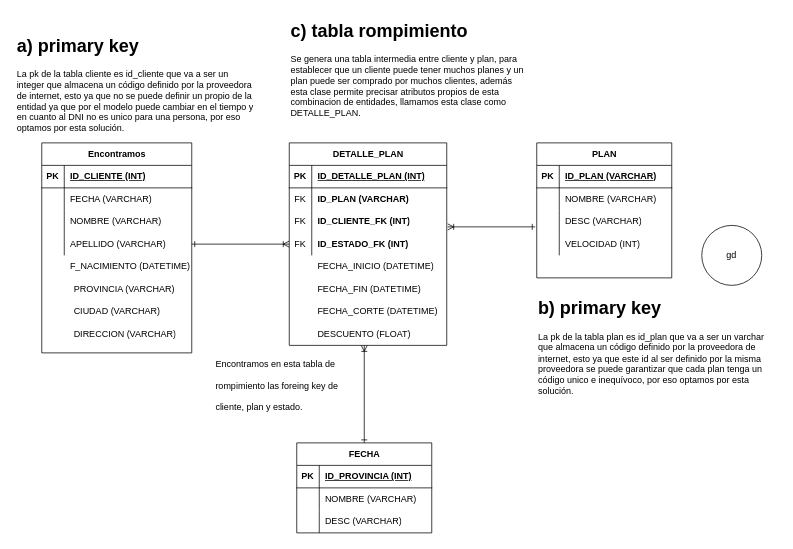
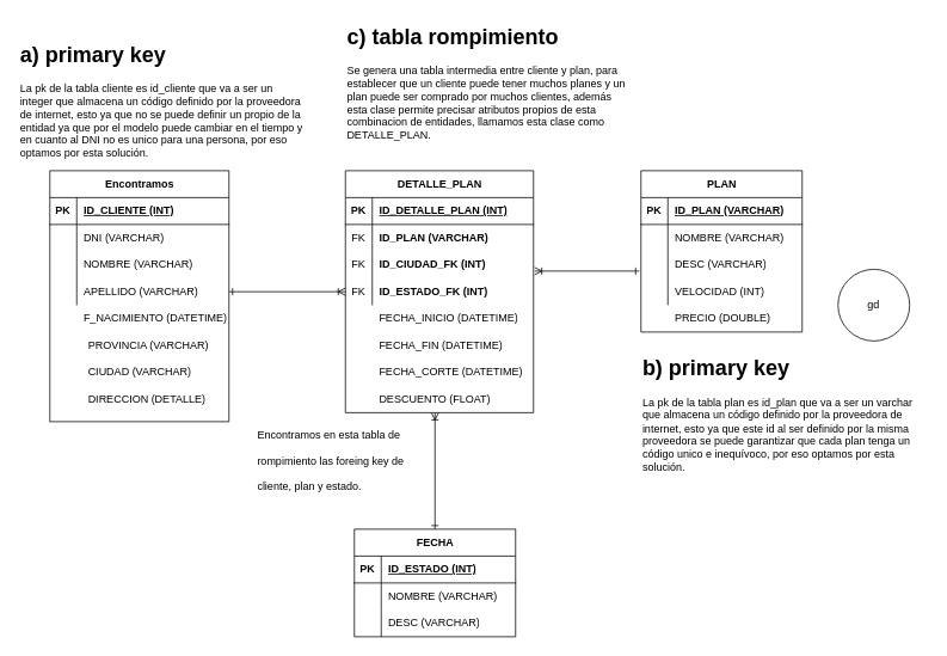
  <mxCell id="0" />
  <mxCell id="1" parent="0" />
  <mxCell id="2" value="Encontramos" style="shape=table;startSize=30;container=1;collapsible=1;childLayout=tableLayout;fixedRows=1;rowLines=0;fontStyle=1;align=center;resizeLast=1;html=1;" vertex="1" parent="1"><mxGeometry x="55" y="190" width="200" height="280" as="geometry" /></mxCell>
  <mxCell id="3" value="" style="shape=tableRow;horizontal=0;startSize=0;swimlaneHead=0;swimlaneBody=0;fillColor=none;collapsible=0;dropTarget=0;points=[[0,0.5],[1,0.5]];portConstraint=eastwest;top=0;left=0;right=0;bottom=1;" vertex="1" parent="2"><mxGeometry y="30" width="200" height="30" as="geometry" /></mxCell>
  <mxCell id="4" value="PK" style="shape=partialRectangle;connectable=0;fillColor=none;top=0;left=0;bottom=0;right=0;fontStyle=1;overflow=hidden;whiteSpace=wrap;html=1;" vertex="1" parent="3"><mxGeometry width="30" height="30" as="geometry"><mxRectangle width="30" height="30" as="alternateBounds" /></mxGeometry></mxCell>
  <mxCell id="5" value="ID_CLIENTE (INT)" style="shape=partialRectangle;connectable=0;fillColor=none;top=0;left=0;bottom=0;right=0;align=left;spacingLeft=6;fontStyle=5;overflow=hidden;whiteSpace=wrap;html=1;" vertex="1" parent="3"><mxGeometry x="30" width="170" height="30" as="geometry"><mxRectangle width="170" height="30" as="alternateBounds" /></mxGeometry></mxCell>
  <mxCell id="6" value="" style="shape=tableRow;horizontal=0;startSize=0;swimlaneHead=0;swimlaneBody=0;fillColor=none;collapsible=0;dropTarget=0;points=[[0,0.5],[1,0.5]];portConstraint=eastwest;top=0;left=0;right=0;bottom=0;" vertex="1" parent="2"><mxGeometry y="60" width="200" height="30" as="geometry" /></mxCell>
  <mxCell id="7" value="" style="shape=partialRectangle;connectable=0;fillColor=none;top=0;left=0;bottom=0;right=0;editable=1;overflow=hidden;whiteSpace=wrap;html=1;" vertex="1" parent="6"><mxGeometry width="30" height="30" as="geometry"><mxRectangle width="30" height="30" as="alternateBounds" /></mxGeometry></mxCell>
- <mxCell id="8" value="FECHA (VARCHAR)" style="shape=partialRectangle;connectable=0;fillColor=none;top=0;left=0;bottom=0;right=0;align=left;spacingLeft=6;overflow=hidden;whiteSpace=wrap;html=1;" vertex="1" parent="6"><mxGeometry x="30" width="170" height="30" as="geometry"><mxRectangle width="170" height="30" as="alternateBounds" /></mxGeometry></mxCell>
+ <mxCell id="8" value="DNI (VARCHAR)" style="shape=partialRectangle;connectable=0;fillColor=none;top=0;left=0;bottom=0;right=0;align=left;spacingLeft=6;overflow=hidden;whiteSpace=wrap;html=1;" vertex="1" parent="6"><mxGeometry x="30" width="170" height="30" as="geometry"><mxRectangle width="170" height="30" as="alternateBounds" /></mxGeometry></mxCell>
  <mxCell id="9" value="" style="shape=tableRow;horizontal=0;startSize=0;swimlaneHead=0;swimlaneBody=0;fillColor=none;collapsible=0;dropTarget=0;points=[[0,0.5],[1,0.5]];portConstraint=eastwest;top=0;left=0;right=0;bottom=0;" vertex="1" parent="2"><mxGeometry y="90" width="200" height="30" as="geometry" /></mxCell>
  <mxCell id="10" value="" style="shape=partialRectangle;connectable=0;fillColor=none;top=0;left=0;bottom=0;right=0;editable=1;overflow=hidden;whiteSpace=wrap;html=1;" vertex="1" parent="9"><mxGeometry width="30" height="30" as="geometry"><mxRectangle width="30" height="30" as="alternateBounds" /></mxGeometry></mxCell>
  <mxCell id="11" value="NOMBRE (VARCHAR)" style="shape=partialRectangle;connectable=0;fillColor=none;top=0;left=0;bottom=0;right=0;align=left;spacingLeft=6;overflow=hidden;whiteSpace=wrap;html=1;" vertex="1" parent="9"><mxGeometry x="30" width="170" height="30" as="geometry"><mxRectangle width="170" height="30" as="alternateBounds" /></mxGeometry></mxCell>
  <mxCell id="12" value="" style="shape=tableRow;horizontal=0;startSize=0;swimlaneHead=0;swimlaneBody=0;fillColor=none;collapsible=0;dropTarget=0;points=[[0,0.5],[1,0.5]];portConstraint=eastwest;top=0;left=0;right=0;bottom=0;" vertex="1" parent="2"><mxGeometry y="120" width="200" height="30" as="geometry" /></mxCell>
  <mxCell id="13" value="" style="shape=partialRectangle;connectable=0;fillColor=none;top=0;left=0;bottom=0;right=0;editable=1;overflow=hidden;whiteSpace=wrap;html=1;" vertex="1" parent="12"><mxGeometry width="30" height="30" as="geometry"><mxRectangle width="30" height="30" as="alternateBounds" /></mxGeometry></mxCell>
  <mxCell id="14" value="APELLIDO (VARCHAR)" style="shape=partialRectangle;connectable=0;fillColor=none;top=0;left=0;bottom=0;right=0;align=left;spacingLeft=6;overflow=hidden;whiteSpace=wrap;html=1;" vertex="1" parent="12"><mxGeometry x="30" width="170" height="30" as="geometry"><mxRectangle width="170" height="30" as="alternateBounds" /></mxGeometry></mxCell>
  <mxCell id="15" value="F_NACIMIENTO (DATETIME)" style="shape=partialRectangle;connectable=0;fillColor=none;top=0;left=0;bottom=0;right=0;align=left;spacingLeft=6;overflow=hidden;whiteSpace=wrap;html=1;" vertex="1" parent="1"><mxGeometry x="85" y="340" width="170" height="30" as="geometry"><mxRectangle width="150" height="30" as="alternateBounds" /></mxGeometry></mxCell>
  <mxCell id="16" value="" style="shape=tableRow;horizontal=0;startSize=0;swimlaneHead=0;swimlaneBody=0;fillColor=none;collapsible=0;dropTarget=0;points=[[0,0.5],[1,0.5]];portConstraint=eastwest;top=0;left=0;right=0;bottom=0;" vertex="1" parent="1"><mxGeometry x="75" y="370" width="180" height="30" as="geometry" /></mxCell>
  <mxCell id="17" value="" style="shape=partialRectangle;connectable=0;fillColor=none;top=0;left=0;bottom=0;right=0;editable=1;overflow=hidden;whiteSpace=wrap;html=1;" vertex="1" parent="16"><mxGeometry width="30" height="30" as="geometry"><mxRectangle width="30" height="30" as="alternateBounds" /></mxGeometry></mxCell>
  <mxCell id="18" value="PROVINCIA (VARCHAR)" style="shape=partialRectangle;connectable=0;fillColor=none;top=0;left=0;bottom=0;right=0;align=left;spacingLeft=6;overflow=hidden;whiteSpace=wrap;html=1;" vertex="1" parent="16"><mxGeometry x="15" width="150" height="30" as="geometry"><mxRectangle width="150" height="30" as="alternateBounds" /></mxGeometry></mxCell>
  <mxCell id="19" value="" style="shape=tableRow;horizontal=0;startSize=0;swimlaneHead=0;swimlaneBody=0;fillColor=none;collapsible=0;dropTarget=0;points=[[0,0.5],[1,0.5]];portConstraint=eastwest;top=0;left=0;right=0;bottom=0;" vertex="1" parent="1"><mxGeometry x="75" y="390" width="180" height="30" as="geometry" /></mxCell>
  <mxCell id="20" value="" style="shape=partialRectangle;connectable=0;fillColor=none;top=0;left=0;bottom=0;right=0;editable=1;overflow=hidden;whiteSpace=wrap;html=1;" vertex="1" parent="19"><mxGeometry width="30" height="30" as="geometry"><mxRectangle width="30" height="30" as="alternateBounds" /></mxGeometry></mxCell>
  <mxCell id="21" value="CIUDAD (VARCHAR)" style="shape=partialRectangle;connectable=0;fillColor=none;top=0;left=0;bottom=0;right=0;align=left;spacingLeft=6;overflow=hidden;whiteSpace=wrap;html=1;" vertex="1" parent="19"><mxGeometry x="15" y="10" width="150" height="30" as="geometry"><mxRectangle width="150" height="30" as="alternateBounds" /></mxGeometry></mxCell>
  <mxCell id="22" value="" style="shape=tableRow;horizontal=0;startSize=0;swimlaneHead=0;swimlaneBody=0;fillColor=none;collapsible=0;dropTarget=0;points=[[0,0.5],[1,0.5]];portConstraint=eastwest;top=0;left=0;right=0;bottom=0;" vertex="1" parent="1"><mxGeometry x="75" y="420" width="180" height="30" as="geometry" /></mxCell>
  <mxCell id="23" value="" style="shape=partialRectangle;connectable=0;fillColor=none;top=0;left=0;bottom=0;right=0;editable=1;overflow=hidden;whiteSpace=wrap;html=1;" vertex="1" parent="22"><mxGeometry width="30" height="30" as="geometry"><mxRectangle width="30" height="30" as="alternateBounds" /></mxGeometry></mxCell>
- <mxCell id="24" value="DIRECCION (VARCHAR)" style="shape=partialRectangle;connectable=0;fillColor=none;top=0;left=0;bottom=0;right=0;align=left;spacingLeft=6;overflow=hidden;whiteSpace=wrap;html=1;" vertex="1" parent="22"><mxGeometry x="15" y="10" width="150" height="30" as="geometry"><mxRectangle width="150" height="30" as="alternateBounds" /></mxGeometry></mxCell>
+ <mxCell id="24" value="DIRECCION (DETALLE)" style="shape=partialRectangle;connectable=0;fillColor=none;top=0;left=0;bottom=0;right=0;align=left;spacingLeft=6;overflow=hidden;whiteSpace=wrap;html=1;" vertex="1" parent="22"><mxGeometry x="15" y="10" width="150" height="30" as="geometry"><mxRectangle width="150" height="30" as="alternateBounds" /></mxGeometry></mxCell>
  <mxCell id="25" value="DETALLE_PLAN" style="shape=table;startSize=30;container=1;collapsible=1;childLayout=tableLayout;fixedRows=1;rowLines=0;fontStyle=1;align=center;resizeLast=1;html=1;" vertex="1" parent="1"><mxGeometry x="385" y="190" width="210" height="270" as="geometry" /></mxCell>
  <mxCell id="26" value="" style="shape=tableRow;horizontal=0;startSize=0;swimlaneHead=0;swimlaneBody=0;fillColor=none;collapsible=0;dropTarget=0;points=[[0,0.5],[1,0.5]];portConstraint=eastwest;top=0;left=0;right=0;bottom=1;" vertex="1" parent="25"><mxGeometry y="30" width="210" height="30" as="geometry" /></mxCell>
  <mxCell id="27" value="PK" style="shape=partialRectangle;connectable=0;fillColor=none;top=0;left=0;bottom=0;right=0;fontStyle=1;overflow=hidden;whiteSpace=wrap;html=1;" vertex="1" parent="26"><mxGeometry width="30" height="30" as="geometry"><mxRectangle width="30" height="30" as="alternateBounds" /></mxGeometry></mxCell>
  <mxCell id="28" value="ID_DETALLE_PLAN (INT)" style="shape=partialRectangle;connectable=0;fillColor=none;top=0;left=0;bottom=0;right=0;align=left;spacingLeft=6;fontStyle=5;overflow=hidden;whiteSpace=wrap;html=1;" vertex="1" parent="26"><mxGeometry x="30" width="180" height="30" as="geometry"><mxRectangle width="180" height="30" as="alternateBounds" /></mxGeometry></mxCell>
  <mxCell id="29" value="" style="shape=tableRow;horizontal=0;startSize=0;swimlaneHead=0;swimlaneBody=0;fillColor=none;collapsible=0;dropTarget=0;points=[[0,0.5],[1,0.5]];portConstraint=eastwest;top=0;left=0;right=0;bottom=0;" vertex="1" parent="25"><mxGeometry y="60" width="210" height="30" as="geometry" /></mxCell>
  <mxCell id="30" value="FK" style="shape=partialRectangle;connectable=0;fillColor=none;top=0;left=0;bottom=0;right=0;editable=1;overflow=hidden;whiteSpace=wrap;html=1;" vertex="1" parent="29"><mxGeometry width="30" height="30" as="geometry"><mxRectangle width="30" height="30" as="alternateBounds" /></mxGeometry></mxCell>
  <mxCell id="31" value="&lt;b&gt;ID_PLAN (VARCHAR)&lt;/b&gt;" style="shape=partialRectangle;connectable=0;fillColor=none;top=0;left=0;bottom=0;right=0;align=left;spacingLeft=6;overflow=hidden;whiteSpace=wrap;html=1;" vertex="1" parent="29"><mxGeometry x="30" width="180" height="30" as="geometry"><mxRectangle width="180" height="30" as="alternateBounds" /></mxGeometry></mxCell>
  <mxCell id="32" value="" style="shape=tableRow;horizontal=0;startSize=0;swimlaneHead=0;swimlaneBody=0;fillColor=none;collapsible=0;dropTarget=0;points=[[0,0.5],[1,0.5]];portConstraint=eastwest;top=0;left=0;right=0;bottom=0;" vertex="1" parent="25"><mxGeometry y="90" width="210" height="30" as="geometry" /></mxCell>
  <mxCell id="33" value="FK" style="shape=partialRectangle;connectable=0;fillColor=none;top=0;left=0;bottom=0;right=0;editable=1;overflow=hidden;whiteSpace=wrap;html=1;" vertex="1" parent="32"><mxGeometry width="30" height="30" as="geometry"><mxRectangle width="30" height="30" as="alternateBounds" /></mxGeometry></mxCell>
- <mxCell id="34" value="&lt;b&gt;ID_CLIENTE_FK (INT)&lt;/b&gt;" style="shape=partialRectangle;connectable=0;fillColor=none;top=0;left=0;bottom=0;right=0;align=left;spacingLeft=6;overflow=hidden;whiteSpace=wrap;html=1;" vertex="1" parent="32"><mxGeometry x="30" width="180" height="30" as="geometry"><mxRectangle width="180" height="30" as="alternateBounds" /></mxGeometry></mxCell>
+ <mxCell id="34" value="&lt;b&gt;ID_CIUDAD_FK (INT)&lt;/b&gt;" style="shape=partialRectangle;connectable=0;fillColor=none;top=0;left=0;bottom=0;right=0;align=left;spacingLeft=6;overflow=hidden;whiteSpace=wrap;html=1;" vertex="1" parent="32"><mxGeometry x="30" width="180" height="30" as="geometry"><mxRectangle width="180" height="30" as="alternateBounds" /></mxGeometry></mxCell>
  <mxCell id="35" value="" style="shape=tableRow;horizontal=0;startSize=0;swimlaneHead=0;swimlaneBody=0;fillColor=none;collapsible=0;dropTarget=0;points=[[0,0.5],[1,0.5]];portConstraint=eastwest;top=0;left=0;right=0;bottom=0;" vertex="1" parent="25"><mxGeometry y="120" width="210" height="30" as="geometry" /></mxCell>
  <mxCell id="36" value="FK" style="shape=partialRectangle;connectable=0;fillColor=none;top=0;left=0;bottom=0;right=0;editable=1;overflow=hidden;whiteSpace=wrap;html=1;" vertex="1" parent="35"><mxGeometry width="30" height="30" as="geometry"><mxRectangle width="30" height="30" as="alternateBounds" /></mxGeometry></mxCell>
  <mxCell id="37" value="&lt;b&gt;ID_ESTADO_FK (INT)&lt;/b&gt;" style="shape=partialRectangle;connectable=0;fillColor=none;top=0;left=0;bottom=0;right=0;align=left;spacingLeft=6;overflow=hidden;whiteSpace=wrap;html=1;" vertex="1" parent="35"><mxGeometry x="30" width="180" height="30" as="geometry"><mxRectangle width="180" height="30" as="alternateBounds" /></mxGeometry></mxCell>
  <mxCell id="38" value="PLAN" style="shape=table;startSize=30;container=1;collapsible=1;childLayout=tableLayout;fixedRows=1;rowLines=0;fontStyle=1;align=center;resizeLast=1;html=1;" vertex="1" parent="1"><mxGeometry x="715" y="190" width="180" height="180" as="geometry" /></mxCell>
  <mxCell id="39" value="" style="shape=tableRow;horizontal=0;startSize=0;swimlaneHead=0;swimlaneBody=0;fillColor=none;collapsible=0;dropTarget=0;points=[[0,0.5],[1,0.5]];portConstraint=eastwest;top=0;left=0;right=0;bottom=1;" vertex="1" parent="38"><mxGeometry y="30" width="180" height="30" as="geometry" /></mxCell>
  <mxCell id="40" value="PK" style="shape=partialRectangle;connectable=0;fillColor=none;top=0;left=0;bottom=0;right=0;fontStyle=1;overflow=hidden;whiteSpace=wrap;html=1;" vertex="1" parent="39"><mxGeometry width="30" height="30" as="geometry"><mxRectangle width="30" height="30" as="alternateBounds" /></mxGeometry></mxCell>
  <mxCell id="41" value="ID_PLAN (VARCHAR)" style="shape=partialRectangle;connectable=0;fillColor=none;top=0;left=0;bottom=0;right=0;align=left;spacingLeft=6;fontStyle=5;overflow=hidden;whiteSpace=wrap;html=1;" vertex="1" parent="39"><mxGeometry x="30" width="150" height="30" as="geometry"><mxRectangle width="150" height="30" as="alternateBounds" /></mxGeometry></mxCell>
  <mxCell id="42" value="" style="shape=tableRow;horizontal=0;startSize=0;swimlaneHead=0;swimlaneBody=0;fillColor=none;collapsible=0;dropTarget=0;points=[[0,0.5],[1,0.5]];portConstraint=eastwest;top=0;left=0;right=0;bottom=0;" vertex="1" parent="38"><mxGeometry y="60" width="180" height="30" as="geometry" /></mxCell>
  <mxCell id="43" value="" style="shape=partialRectangle;connectable=0;fillColor=none;top=0;left=0;bottom=0;right=0;editable=1;overflow=hidden;whiteSpace=wrap;html=1;" vertex="1" parent="42"><mxGeometry width="30" height="30" as="geometry"><mxRectangle width="30" height="30" as="alternateBounds" /></mxGeometry></mxCell>
  <mxCell id="44" value="NOMBRE (VARCHAR)" style="shape=partialRectangle;connectable=0;fillColor=none;top=0;left=0;bottom=0;right=0;align=left;spacingLeft=6;overflow=hidden;whiteSpace=wrap;html=1;" vertex="1" parent="42"><mxGeometry x="30" width="150" height="30" as="geometry"><mxRectangle width="150" height="30" as="alternateBounds" /></mxGeometry></mxCell>
  <mxCell id="45" value="" style="shape=tableRow;horizontal=0;startSize=0;swimlaneHead=0;swimlaneBody=0;fillColor=none;collapsible=0;dropTarget=0;points=[[0,0.5],[1,0.5]];portConstraint=eastwest;top=0;left=0;right=0;bottom=0;" vertex="1" parent="38"><mxGeometry y="90" width="180" height="30" as="geometry" /></mxCell>
  <mxCell id="46" value="" style="shape=partialRectangle;connectable=0;fillColor=none;top=0;left=0;bottom=0;right=0;editable=1;overflow=hidden;whiteSpace=wrap;html=1;" vertex="1" parent="45"><mxGeometry width="30" height="30" as="geometry"><mxRectangle width="30" height="30" as="alternateBounds" /></mxGeometry></mxCell>
  <mxCell id="47" value="DESC (VARCHAR)" style="shape=partialRectangle;connectable=0;fillColor=none;top=0;left=0;bottom=0;right=0;align=left;spacingLeft=6;overflow=hidden;whiteSpace=wrap;html=1;" vertex="1" parent="45"><mxGeometry x="30" width="150" height="30" as="geometry"><mxRectangle width="150" height="30" as="alternateBounds" /></mxGeometry></mxCell>
  <mxCell id="48" value="" style="shape=tableRow;horizontal=0;startSize=0;swimlaneHead=0;swimlaneBody=0;fillColor=none;collapsible=0;dropTarget=0;points=[[0,0.5],[1,0.5]];portConstraint=eastwest;top=0;left=0;right=0;bottom=0;" vertex="1" parent="38"><mxGeometry y="120" width="180" height="30" as="geometry" /></mxCell>
  <mxCell id="49" value="" style="shape=partialRectangle;connectable=0;fillColor=none;top=0;left=0;bottom=0;right=0;editable=1;overflow=hidden;whiteSpace=wrap;html=1;" vertex="1" parent="48"><mxGeometry width="30" height="30" as="geometry"><mxRectangle width="30" height="30" as="alternateBounds" /></mxGeometry></mxCell>
  <mxCell id="50" value="VELOCIDAD (INT)" style="shape=partialRectangle;connectable=0;fillColor=none;top=0;left=0;bottom=0;right=0;align=left;spacingLeft=6;overflow=hidden;whiteSpace=wrap;html=1;" vertex="1" parent="48"><mxGeometry x="30" width="150" height="30" as="geometry"><mxRectangle width="150" height="30" as="alternateBounds" /></mxGeometry></mxCell>
  <mxCell id="51" style="rounded=0;orthogonalLoop=1;jettySize=auto;html=1;exitX=0.5;exitY=0;exitDx=0;exitDy=0;endArrow=ERoneToMany;endFill=0;startArrow=ERone;startFill=0;" edge="1" parent="1" source="52"><mxGeometry relative="1" as="geometry"><mxPoint x="485" y="460" as="targetPoint" /><Array as="points"><mxPoint x="485" y="550" /></Array></mxGeometry></mxCell>
  <mxCell id="52" value="FECHA" style="shape=table;startSize=30;container=1;collapsible=1;childLayout=tableLayout;fixedRows=1;rowLines=0;fontStyle=1;align=center;resizeLast=1;html=1;" vertex="1" parent="1"><mxGeometry x="395" y="590" width="180" height="120" as="geometry" /></mxCell>
  <mxCell id="53" value="" style="shape=tableRow;horizontal=0;startSize=0;swimlaneHead=0;swimlaneBody=0;fillColor=none;collapsible=0;dropTarget=0;points=[[0,0.5],[1,0.5]];portConstraint=eastwest;top=0;left=0;right=0;bottom=1;" vertex="1" parent="52"><mxGeometry y="30" width="180" height="30" as="geometry" /></mxCell>
  <mxCell id="54" value="PK" style="shape=partialRectangle;connectable=0;fillColor=none;top=0;left=0;bottom=0;right=0;fontStyle=1;overflow=hidden;whiteSpace=wrap;html=1;" vertex="1" parent="53"><mxGeometry width="30" height="30" as="geometry"><mxRectangle width="30" height="30" as="alternateBounds" /></mxGeometry></mxCell>
- <mxCell id="55" value="ID_PROVINCIA (INT)" style="shape=partialRectangle;connectable=0;fillColor=none;top=0;left=0;bottom=0;right=0;align=left;spacingLeft=6;fontStyle=5;overflow=hidden;whiteSpace=wrap;html=1;" vertex="1" parent="53"><mxGeometry x="30" width="150" height="30" as="geometry"><mxRectangle width="150" height="30" as="alternateBounds" /></mxGeometry></mxCell>
+ <mxCell id="55" value="ID_ESTADO (INT)" style="shape=partialRectangle;connectable=0;fillColor=none;top=0;left=0;bottom=0;right=0;align=left;spacingLeft=6;fontStyle=5;overflow=hidden;whiteSpace=wrap;html=1;" vertex="1" parent="53"><mxGeometry x="30" width="150" height="30" as="geometry"><mxRectangle width="150" height="30" as="alternateBounds" /></mxGeometry></mxCell>
  <mxCell id="56" value="" style="shape=tableRow;horizontal=0;startSize=0;swimlaneHead=0;swimlaneBody=0;fillColor=none;collapsible=0;dropTarget=0;points=[[0,0.5],[1,0.5]];portConstraint=eastwest;top=0;left=0;right=0;bottom=0;" vertex="1" parent="52"><mxGeometry y="60" width="180" height="30" as="geometry" /></mxCell>
  <mxCell id="57" value="" style="shape=partialRectangle;connectable=0;fillColor=none;top=0;left=0;bottom=0;right=0;editable=1;overflow=hidden;whiteSpace=wrap;html=1;" vertex="1" parent="56"><mxGeometry width="30" height="30" as="geometry"><mxRectangle width="30" height="30" as="alternateBounds" /></mxGeometry></mxCell>
  <mxCell id="58" value="NOMBRE (VARCHAR)" style="shape=partialRectangle;connectable=0;fillColor=none;top=0;left=0;bottom=0;right=0;align=left;spacingLeft=6;overflow=hidden;whiteSpace=wrap;html=1;" vertex="1" parent="56"><mxGeometry x="30" width="150" height="30" as="geometry"><mxRectangle width="150" height="30" as="alternateBounds" /></mxGeometry></mxCell>
  <mxCell id="59" value="" style="shape=tableRow;horizontal=0;startSize=0;swimlaneHead=0;swimlaneBody=0;fillColor=none;collapsible=0;dropTarget=0;points=[[0,0.5],[1,0.5]];portConstraint=eastwest;top=0;left=0;right=0;bottom=0;" vertex="1" parent="52"><mxGeometry y="90" width="180" height="30" as="geometry" /></mxCell>
  <mxCell id="60" value="" style="shape=partialRectangle;connectable=0;fillColor=none;top=0;left=0;bottom=0;right=0;editable=1;overflow=hidden;whiteSpace=wrap;html=1;" vertex="1" parent="59"><mxGeometry width="30" height="30" as="geometry"><mxRectangle width="30" height="30" as="alternateBounds" /></mxGeometry></mxCell>
  <mxCell id="61" value="DESC (VARCHAR)" style="shape=partialRectangle;connectable=0;fillColor=none;top=0;left=0;bottom=0;right=0;align=left;spacingLeft=6;overflow=hidden;whiteSpace=wrap;html=1;" vertex="1" parent="59"><mxGeometry x="30" width="150" height="30" as="geometry"><mxRectangle width="150" height="30" as="alternateBounds" /></mxGeometry></mxCell>
+ <mxCell id="62" value="PRECIO (DOUBLE)" style="shape=partialRectangle;connectable=0;fillColor=none;top=0;left=0;bottom=0;right=0;align=left;spacingLeft=6;overflow=hidden;whiteSpace=wrap;html=1;" vertex="1" parent="1"><mxGeometry x="745" y="340" width="150" height="30" as="geometry"><mxRectangle width="150" height="30" as="alternateBounds" /></mxGeometry></mxCell>
  <mxCell id="63" value="FECHA_INICIO (DATETIME)" style="shape=partialRectangle;connectable=0;fillColor=none;top=0;left=0;bottom=0;right=0;align=left;spacingLeft=6;overflow=hidden;whiteSpace=wrap;html=1;" vertex="1" parent="1"><mxGeometry x="415" y="340" width="180" height="30" as="geometry"><mxRectangle width="150" height="30" as="alternateBounds" /></mxGeometry></mxCell>
  <mxCell id="64" value="FECHA_FIN (DATETIME)" style="shape=partialRectangle;connectable=0;fillColor=none;top=0;left=0;bottom=0;right=0;align=left;spacingLeft=6;overflow=hidden;whiteSpace=wrap;html=1;" vertex="1" parent="1"><mxGeometry x="415" y="370" width="150" height="30" as="geometry"><mxRectangle width="150" height="30" as="alternateBounds" /></mxGeometry></mxCell>
  <mxCell id="65" value="FECHA_CORTE (DATETIME)" style="shape=partialRectangle;connectable=0;fillColor=none;top=0;left=0;bottom=0;right=0;align=left;spacingLeft=6;overflow=hidden;whiteSpace=wrap;html=1;" vertex="1" parent="1"><mxGeometry x="415" y="400" width="180" height="30" as="geometry"><mxRectangle width="150" height="30" as="alternateBounds" /></mxGeometry></mxCell>
  <mxCell id="66" value="DESCUENTO (FLOAT)" style="shape=partialRectangle;connectable=0;fillColor=none;top=0;left=0;bottom=0;right=0;align=left;spacingLeft=6;overflow=hidden;whiteSpace=wrap;html=1;" vertex="1" parent="1"><mxGeometry x="415" y="430" width="150" height="30" as="geometry"><mxRectangle width="150" height="30" as="alternateBounds" /></mxGeometry></mxCell>
  <mxCell id="67" style="rounded=0;orthogonalLoop=1;jettySize=auto;html=1;exitX=-0.011;exitY=0.733;exitDx=0;exitDy=0;endArrow=ERoneToMany;endFill=0;startArrow=ERone;startFill=0;entryX=1.006;entryY=0.733;entryDx=0;entryDy=0;entryPerimeter=0;exitPerimeter=0;" edge="1" parent="1" source="45" target="32"><mxGeometry relative="1" as="geometry"><mxPoint x="485" y="470" as="targetPoint" /><mxPoint x="485" y="660" as="sourcePoint" /><Array as="points" /></mxGeometry></mxCell>
  <mxCell id="68" style="rounded=0;orthogonalLoop=1;jettySize=auto;html=1;exitX=1;exitY=0.5;exitDx=0;exitDy=0;endArrow=ERoneToMany;endFill=0;startArrow=ERone;startFill=0;entryX=0;entryY=0.5;entryDx=0;entryDy=0;" edge="1" parent="1" source="12" target="35"><mxGeometry relative="1" as="geometry"><mxPoint x="495" y="480" as="targetPoint" /><mxPoint x="495" y="670" as="sourcePoint" /><Array as="points" /></mxGeometry></mxCell>
  <mxCell id="69" value="&lt;h1 style=&quot;margin-top: 0px;&quot;&gt;a) primary key&lt;/h1&gt;&lt;p&gt;La pk de la tabla cliente es id_cliente que va a ser un integer que almacena un código definido por la proveedora de internet, esto ya que no se puede definir un propio de la entidad ya que por el modelo puede cambiar en el tiempo y en cuanto al DNI no es unico para una persona, por eso optamos por esta solución.&lt;/p&gt;" style="text;html=1;whiteSpace=wrap;overflow=hidden;rounded=0;" vertex="1" parent="1"><mxGeometry x="20" y="40" width="320" height="140" as="geometry" /></mxCell>
  <mxCell id="70" value="&lt;h1 style=&quot;margin-top: 0px;&quot;&gt;b) primary key&lt;/h1&gt;&lt;p&gt;La pk de la tabla plan es id_plan que va a ser un varchar que almacena un código definido por la proveedora de internet, esto ya que este id al ser definido por la misma proveedora se puede garantizar que cada plan tenga un código unico e inequívoco, por eso optamos por esta solución.&lt;/p&gt;" style="text;html=1;whiteSpace=wrap;overflow=hidden;rounded=0;" vertex="1" parent="1"><mxGeometry x="715" y="390" width="320" height="150" as="geometry" /></mxCell>
  <mxCell id="71" value="&lt;h1 style=&quot;margin-top: 0px;&quot;&gt;c) tabla rompimiento&amp;nbsp;&lt;/h1&gt;&lt;p&gt;Se genera una tabla intermedia entre cliente y plan, para establecer que un cliente puede tener muchos planes y un plan puede ser comprado por muchos clientes, además esta clase permite precisar atributos propios de esta combinacion de entidades, llamamos esta clase como DETALLE_PLAN.&lt;/p&gt;" style="text;html=1;whiteSpace=wrap;overflow=hidden;rounded=0;" vertex="1" parent="1"><mxGeometry x="385" y="20" width="320" height="140" as="geometry" /></mxCell>
  <mxCell id="72" value="&lt;h1 style=&quot;margin-top: 0px;&quot;&gt;&lt;span style=&quot;background-color: initial; font-size: 12px; font-weight: normal;&quot;&gt;Encontramos en esta tabla de rompimiento las foreing key de cliente, plan y estado.&lt;/span&gt;&lt;br&gt;&lt;/h1&gt;" style="text;html=1;whiteSpace=wrap;overflow=hidden;rounded=0;" vertex="1" parent="1"><mxGeometry x="285" y="460" width="180" height="120" as="geometry" /></mxCell>
  <mxCell id="73" value="gd" style="ellipse;whiteSpace=wrap;html=1;" vertex="1" parent="1"><mxGeometry x="935" y="300" width="80" height="80" as="geometry" /></mxCell>
